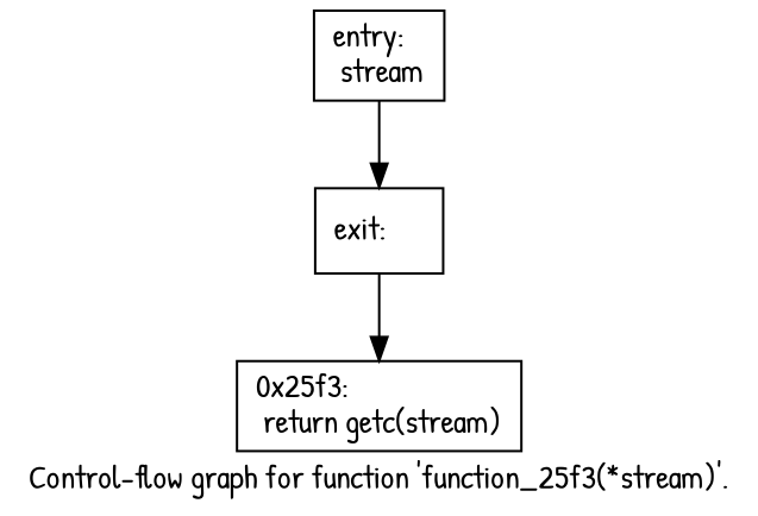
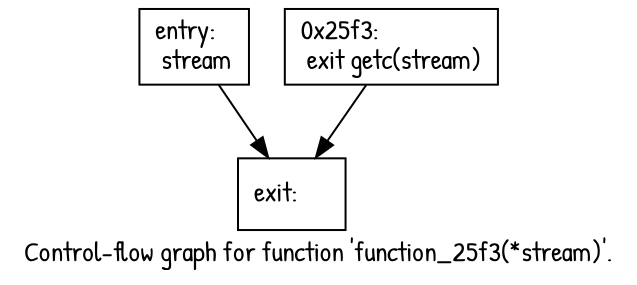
  digraph {
    fontname="Patrick Hand"
    label="Control-flow graph for function 'function_25f3(*stream)'."
    node [fontname="Patrick Hand" shape=record]
    edge [fontname="Patrick Hand"]
    n1 [label="{entry:\l  stream\l}"]
    n2 [label="{exit:\l}"]
-   n3 [label="{0x25f3:\l  return getc(stream)\l}"]
+   n3 [label="{0x25f3:\l  exit getc(stream)\l}"]
    n1 -> n2
-   n2 -> n3
+   n3 -> n2
  }
